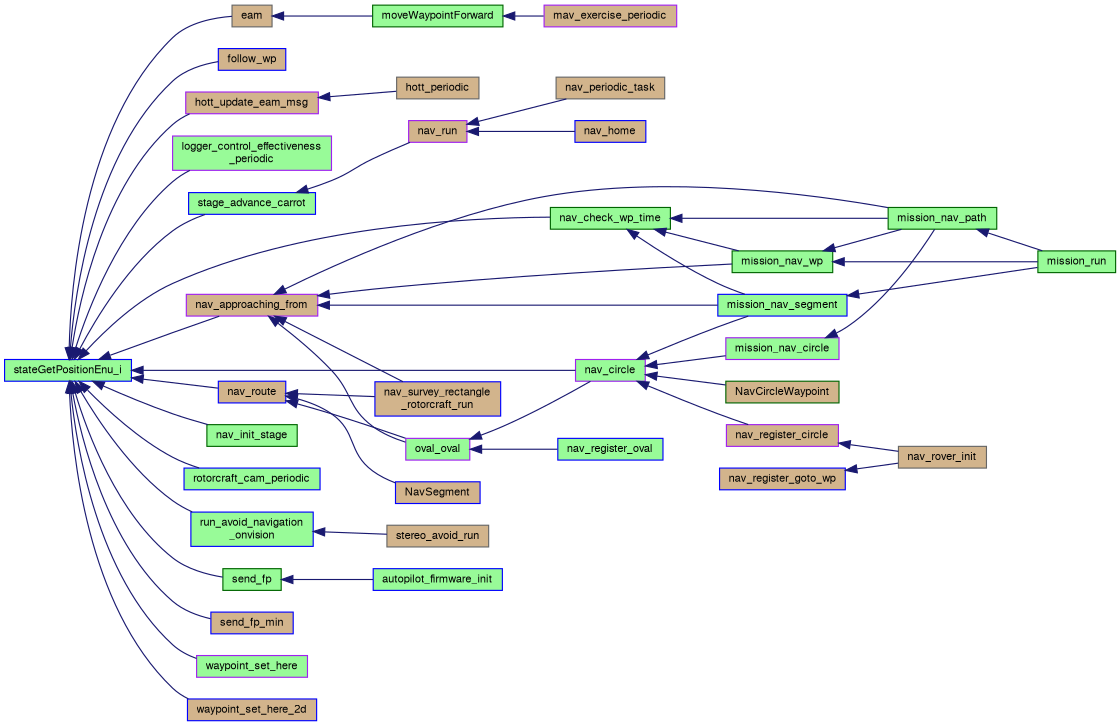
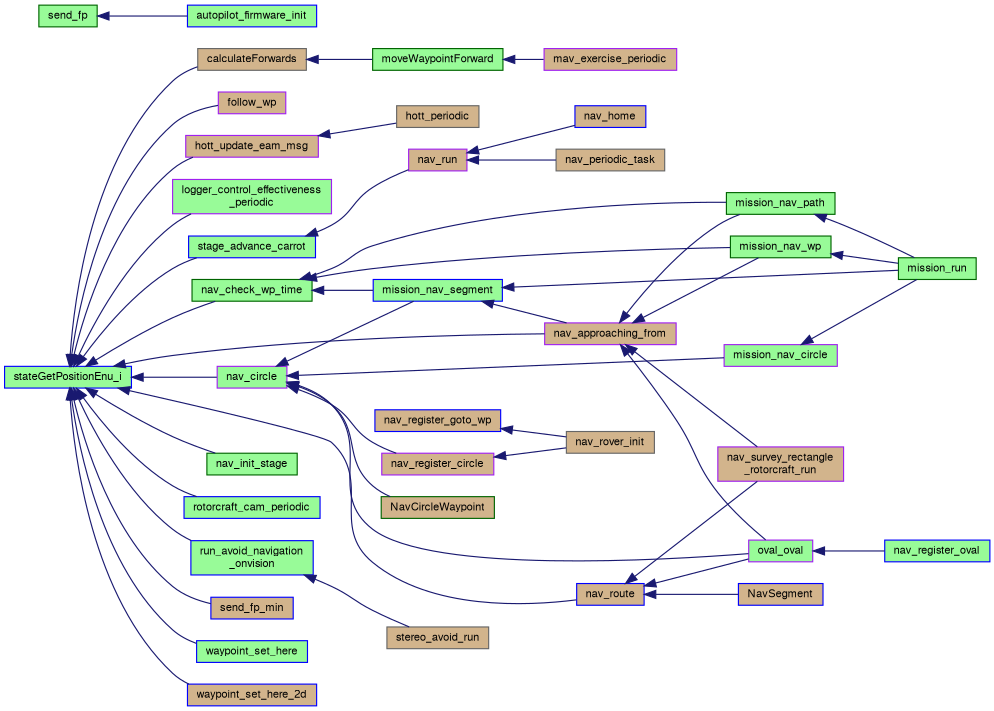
  digraph {
    rankdir=LR
    node [color=blue fillcolor=palegreen fontname=FreeSans fontsize=10 shape=record style=filled]
    edge [color=midnightblue dir=back fontname=FreeSans fontsize=10 labelfontname=FreeSans labelfontsize=10 style=solid]
    n1 [fontcolor=black height=0.2 label=stateGetPositionEnu_i width=0.4]
-   n2 [color=gray40 fillcolor=tan height=0.2 label=eam width=0.4]
-   n3 [fillcolor=tan height=0.2 label=follow_wp width=0.4]
+   n2 [color=gray40 fillcolor=tan height=0.2 label=calculateForwards width=0.4]
+   n3 [color=purple fillcolor=tan height=0.2 label=follow_wp width=0.4]
    n4 [color=purple fillcolor=tan height=0.2 label=hott_update_eam_msg width=0.4]
    n5 [color=purple height=0.2 label="logger_control_effectiveness\l_periodic" width=0.4]
    n6 [height=0.2 label=stage_advance_carrot width=0.4]
    n7 [color=purple fillcolor=tan height=0.2 label=nav_approaching_from width=0.4]
    n8 [color=darkgreen height=0.2 label=nav_check_wp_time width=0.4]
    n9 [color=purple height=0.2 label=nav_circle width=0.4]
    n10 [color=darkgreen height=0.2 label=nav_init_stage width=0.4]
    n11 [fillcolor=tan height=0.2 label=nav_route width=0.4]
    n12 [height=0.2 label=rotorcraft_cam_periodic width=0.4]
    n13 [height=0.2 label="run_avoid_navigation\l_onvision" width=0.4]
    n14 [color=darkgreen height=0.2 label=send_fp width=0.4]
    n15 [fillcolor=tan height=0.2 label=send_fp_min width=0.4]
-   n16 [color=purple height=0.2 label=waypoint_set_here width=0.4]
+   n16 [height=0.2 label=waypoint_set_here width=0.4]
    n17 [fillcolor=tan height=0.2 label=waypoint_set_here_2d width=0.4]
    n18 [color=darkgreen height=0.2 label=moveWaypointForward width=0.4]
    n19 [color=gray40 fillcolor=tan height=0.2 label=hott_periodic width=0.4]
    n20 [color=purple fillcolor=tan height=0.2 label=nav_run width=0.4]
    n21 [color=darkgreen height=0.2 label=mission_nav_path width=0.4]
    n22 [height=0.2 label=mission_nav_segment width=0.4]
    n23 [color=darkgreen height=0.2 label=mission_nav_wp width=0.4]
    n24 [color=purple height=0.2 label=oval_oval width=0.4]
-   n25 [fillcolor=tan height=0.2 label="nav_survey_rectangle\l_rotorcraft_run" width=0.4]
+   n25 [color=purple fillcolor=tan height=0.2 label="nav_survey_rectangle\l_rotorcraft_run" width=0.4]
    n26 [color=purple height=0.2 label=mission_nav_circle width=0.4]
    n27 [color=purple fillcolor=tan height=0.2 label=nav_register_circle width=0.4]
    n28 [color=darkgreen fillcolor=tan height=0.2 label=NavCircleWaypoint width=0.4]
    n29 [fillcolor=tan height=0.2 label=NavSegment width=0.4]
    n30 [color=gray40 fillcolor=tan height=0.2 label=stereo_avoid_run width=0.4]
    n31 [height=0.2 label=autopilot_firmware_init width=0.4]
    n32 [color=purple fillcolor=tan height=0.2 label=mav_exercise_periodic width=0.4]
    n33 [fillcolor=tan height=0.2 label=nav_home width=0.4]
    n34 [color=gray40 fillcolor=tan height=0.2 label=nav_periodic_task width=0.4]
    n35 [color=darkgreen height=0.2 label=mission_run width=0.4]
    n36 [height=0.2 label=nav_register_oval width=0.4]
    n37 [color=gray40 fillcolor=tan height=0.2 label=nav_rover_init width=0.4]
    n38 [fillcolor=tan height=0.2 label=nav_register_goto_wp width=0.4]
    n1 -> n2
    n1 -> n3
    n1 -> n4
    n1 -> n5
    n1 -> n6
    n1 -> n7
    n1 -> n8
    n1 -> n9
    n1 -> n10
    n1 -> n11
    n1 -> n12
    n1 -> n13
-   n1 -> n14
    n1 -> n15
    n1 -> n16
    n1 -> n17
    n2 -> n18
    n4 -> n19
    n6 -> n20
    n7 -> n21
-   n7 -> n22
+   n22 -> n7
    n7 -> n23
    n7 -> n24
    n7 -> n25
    n8 -> n21
    n8 -> n22
    n8 -> n23
    n9 -> n22
-   n24 -> n9
+   n9 -> n24
    n9 -> n26
    n9 -> n27
    n9 -> n28
    n11 -> n24
    n11 -> n25
    n11 -> n29
    n13 -> n30
    n14 -> n31
    n18 -> n32
    n20 -> n33
    n20 -> n34
    n21 -> n35
    n22 -> n35
-   n23 -> n21
    n23 -> n35
    n24 -> n36
-   n26 -> n21
+   n26 -> n35
    n27 -> n37
    n38 -> n37
  }
